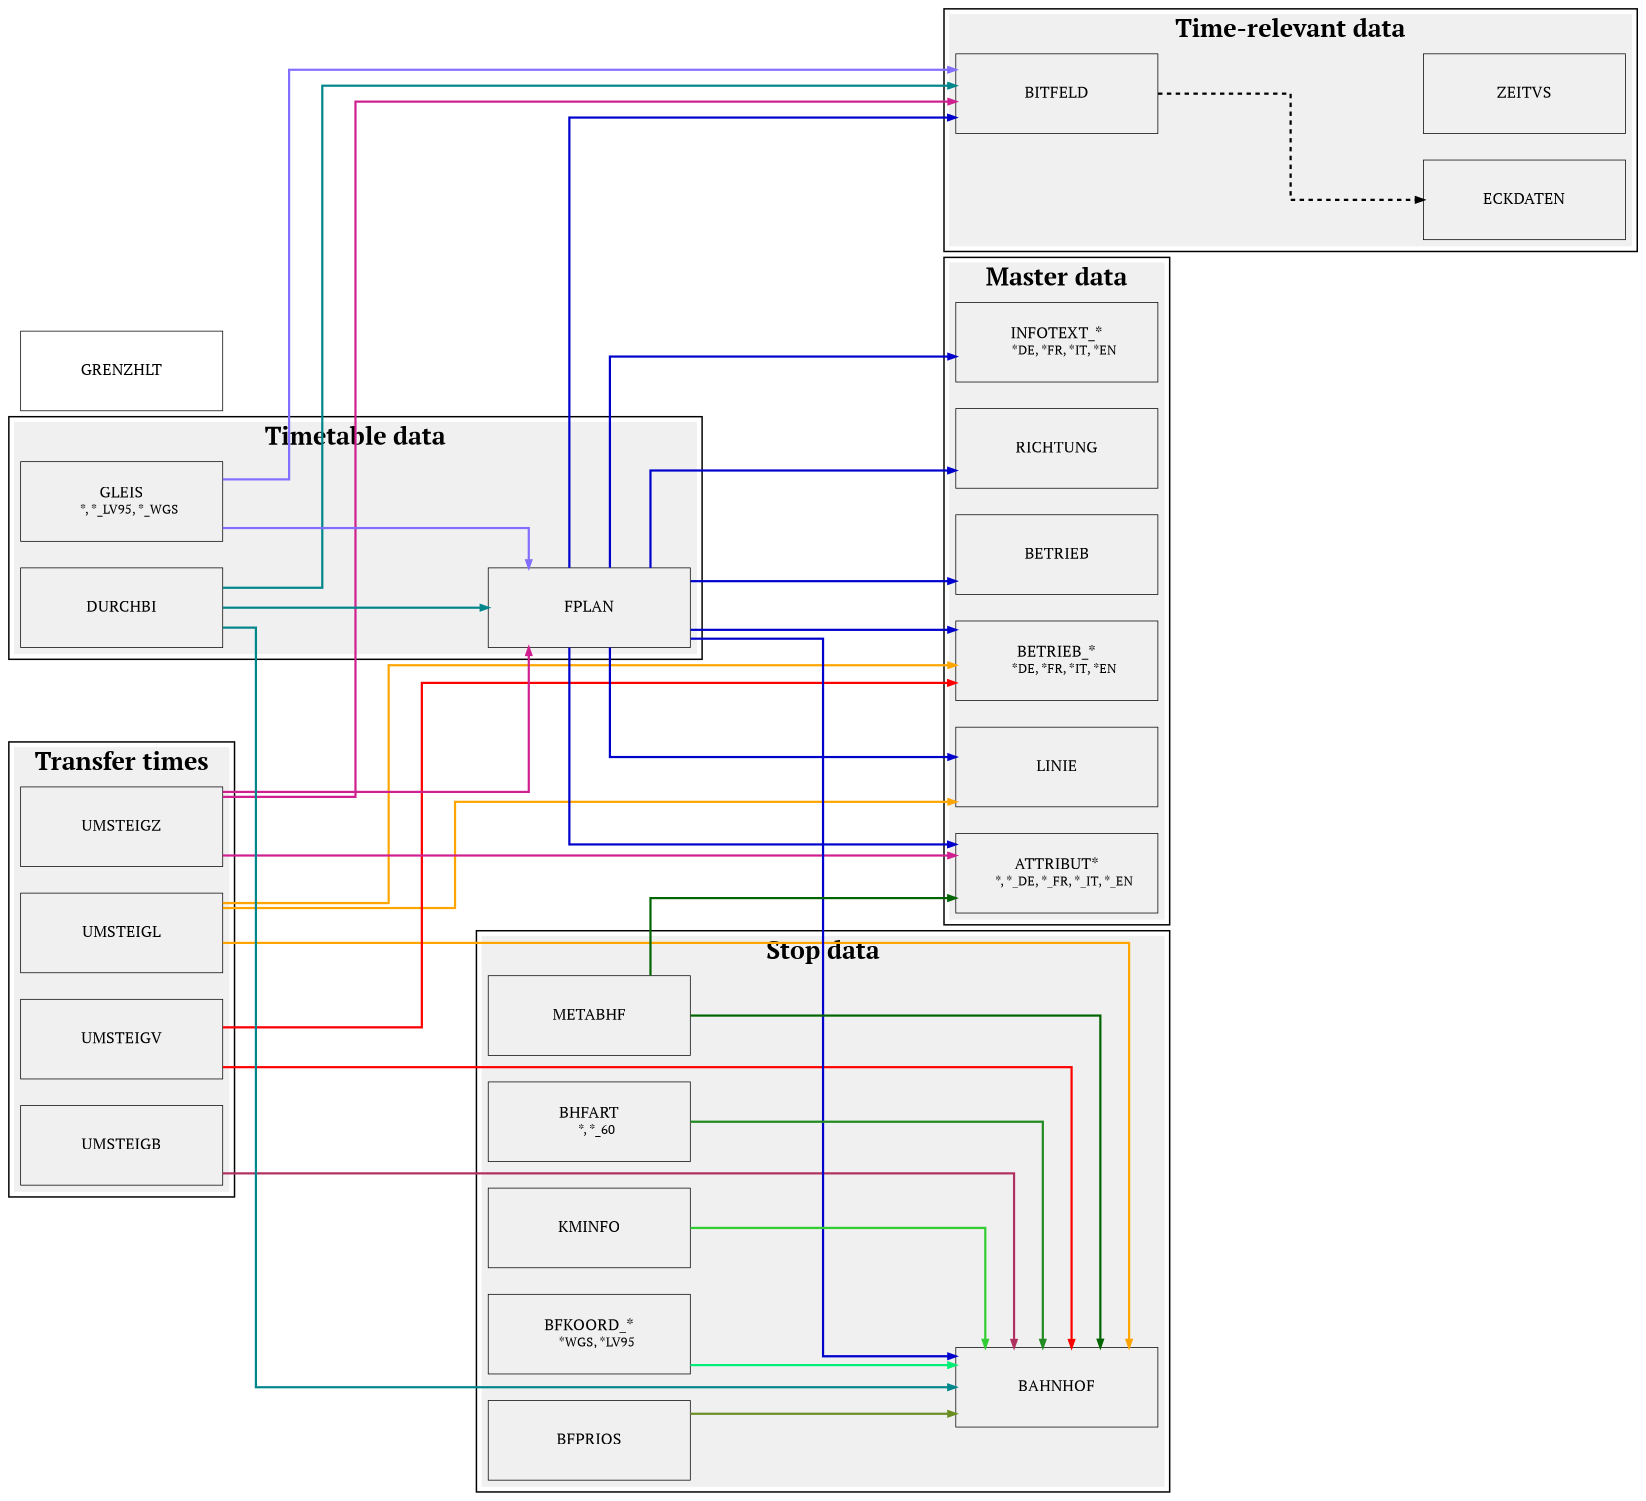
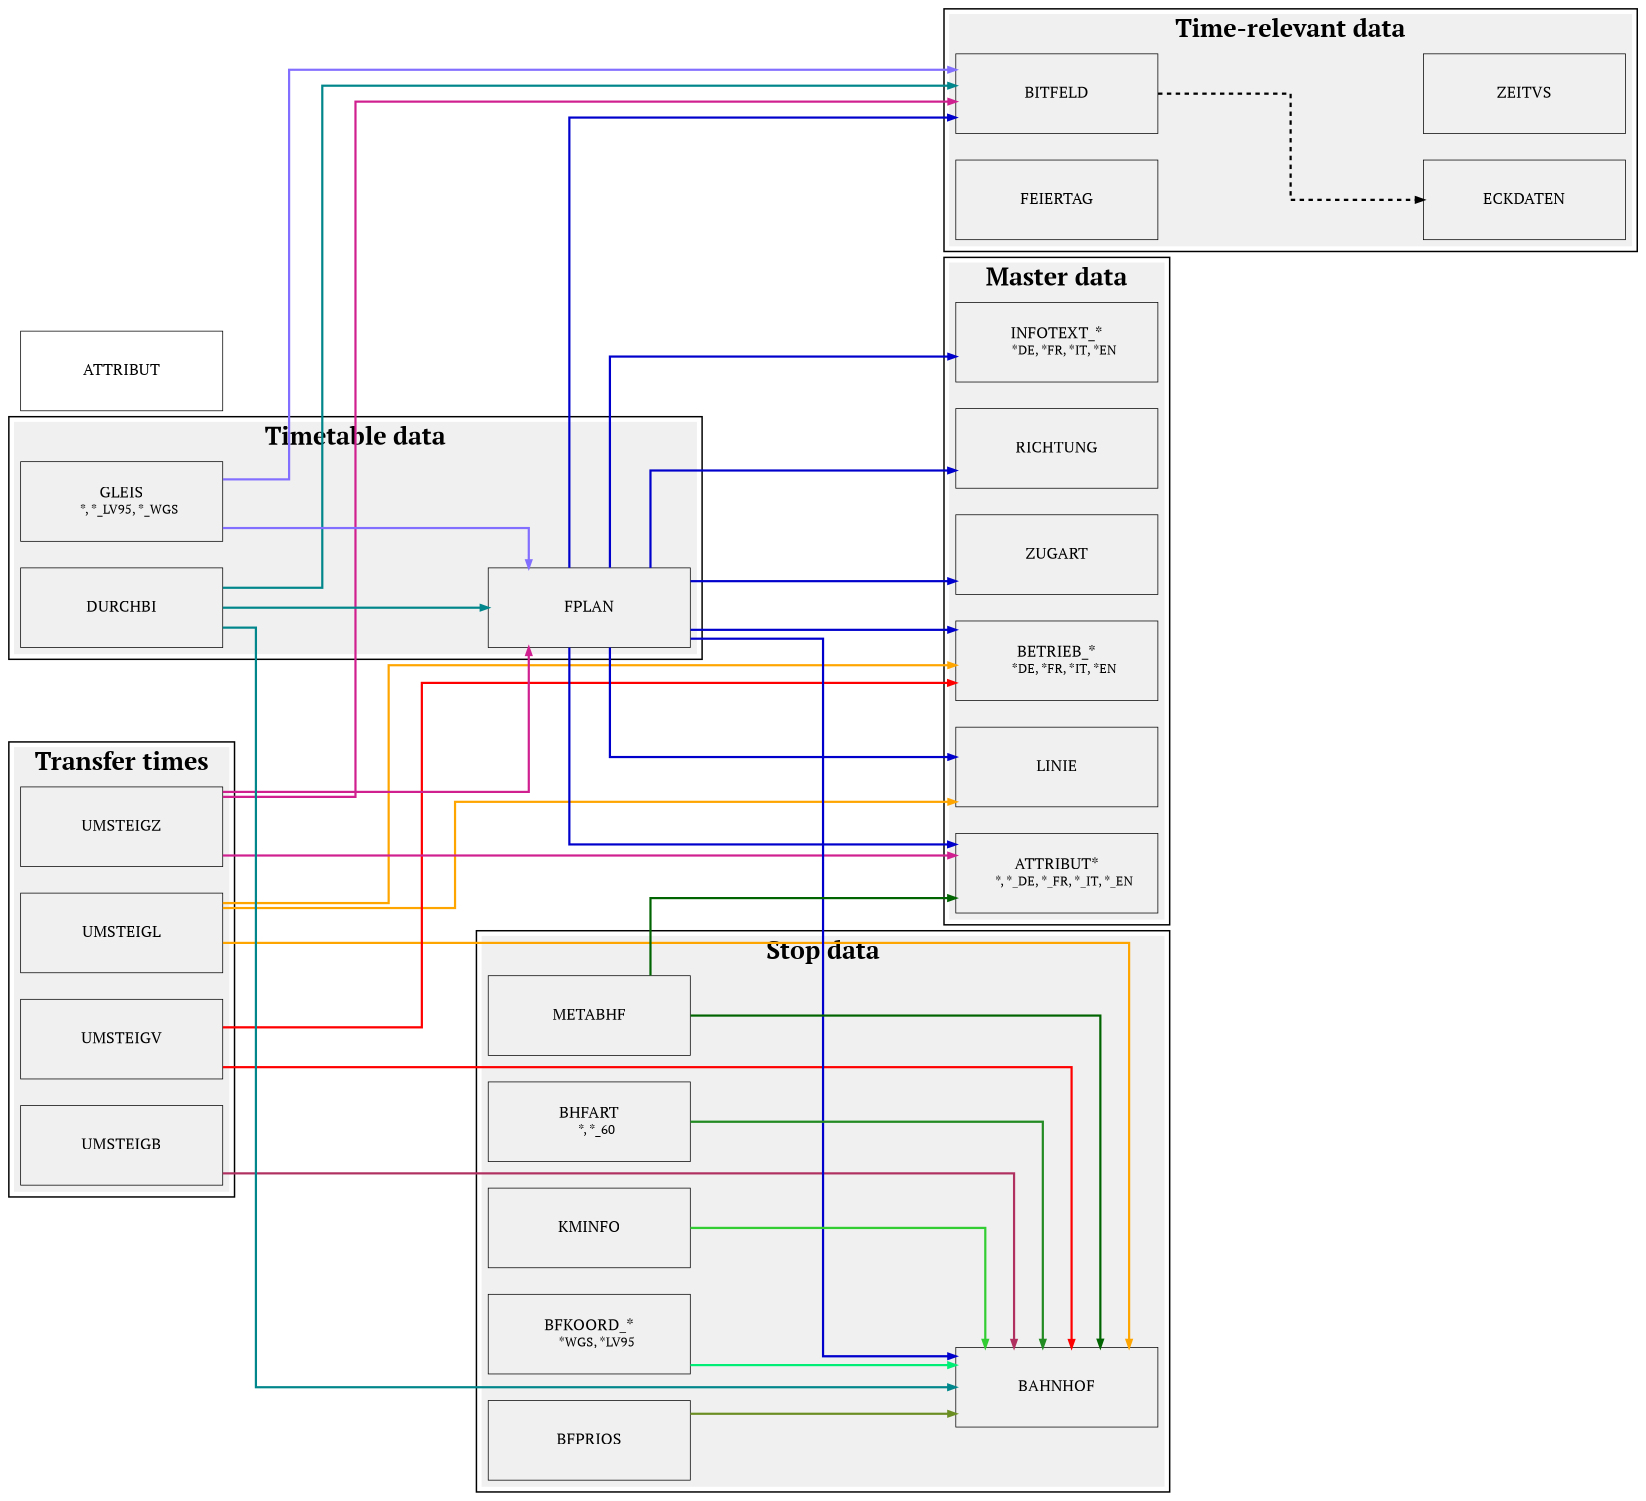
  digraph {
    fontname="PT Serif"
    nodesep=0.5
    rankdir=LR
    ranksep=5
    splines=ortho
    node [fontname="PT Serif" fontsize=22 margin=0 penwidth=1 shape=box]
    edge [color=mediumblue fontname="PT Serif" penwidth=3]
    UMSTEIGB [height=1.5 width=3.8]
    UMSTEIGL [height=1.5 width=3.8]
    UMSTEIGV [height=1.5 width=3.8]
    UMSTEIGZ [height=1.5 width=3.8]
    ECKDATEN [height=1.5 width=3.8]
    ZEITVS [height=1.5 width=3.8]
    BITFELD [height=1.5 width=3.8]
+   FEIERTAG [height=1.5 width=3.8]
    n9 [height=1.5 label=<ATTRIBUT*<BR />         <FONT POINT-SIZE="18">*, *_DE, *_FR, *_IT, *_EN</FONT>     > width=3.8]
    n10 [height=1.5 label=<BETRIEB_*<BR />         <FONT POINT-SIZE="18">*DE, *FR, *IT, *EN</FONT>     > width=3.8]
    n11 [height=1.5 label=<INFOTEXT_*<BR />         <FONT POINT-SIZE="18">*DE, *FR, *IT, *EN</FONT>     > width=3.8]
    LINIE [height=1.5 width=3.8]
    RICHTUNG [height=1.5 width=3.8]
-   ZUGART [height=1.5 width=3.8 label=BETRIEB]
+   ZUGART [height=1.5 width=3.8]
    DURCHBI [height=1.5 width=3.8]
    FPLAN [height=1.5 width=3.8]
    n17 [height=1.5 label=<GLEIS<BR />         <FONT POINT-SIZE="18">*, *_LV95, *_WGS</FONT>     > width=3.8]
    BAHNHOF [height=1.5 width=3.8]
    n19 [height=1.5 label=<BFKOORD_*<BR />         <FONT POINT-SIZE="18">*WGS, *LV95</FONT>     > width=3.8]
    BFPRIOS [height=1.5 width=3.8]
    n21 [height=1.5 label=<BHFART<BR />         <FONT POINT-SIZE="18">*, *_60</FONT>     > width=3.8]
    KMINFO [height=1.5 width=3.8]
    METABHF [height=1.5 width=3.8]
-   GRENZHLT [height=1.5 width=3.8]
+   GRENZHLT [height=1.5 width=3.8 label=ATTRIBUT]
    subgraph cluster_1 {
      color=black
      penwidth=2
      subgraph cluster_2 {
        color=gray94
        fontsize=34
        label=< <B>Transfer times</B> >
        penwidth=2
        style=filled
        UMSTEIGB
        UMSTEIGL
        UMSTEIGV
        UMSTEIGZ
      }
    }
    subgraph cluster_3 {
      color=black
      penwidth=2
      subgraph cluster_4 {
        color=gray94
        fontsize=34
        label=< <B>Time-relevant data</B> >
        penwidth=2
        style=filled
        BITFELD
+       FEIERTAG
        subgraph sub_5 {
          color=gray94
          fontsize=34
          label=< <B>Time-relevant data</B> >
          penwidth=2
          rank=same
          style=filled
          ECKDATEN
          ZEITVS
        }
      }
    }
    subgraph cluster_6 {
      color=black
      penwidth=2
      subgraph cluster_7 {
        color=gray94
        fontsize=34
        label=< <B>Master data</B> >
        penwidth=2
        style=filled
        n9
        n10
        n11
        LINIE
        RICHTUNG
        ZUGART
      }
    }
    subgraph cluster_8 {
      color=black
      penwidth=2
      subgraph cluster_9 {
        color=gray94
        fontsize=34
        label=< <B>Timetable data</B> >
        penwidth=2
        style=filled
        DURCHBI
        FPLAN
        n17
      }
    }
    subgraph cluster_10 {
      color=black
      penwidth=2
      subgraph cluster_11 {
        color=gray94
        fontsize=34
        label=< <B>Stop data</B> >
        penwidth=2
        style=filled
        BAHNHOF
        n19
        BFPRIOS
        n21
        KMINFO
        METABHF
      }
    }
    UMSTEIGB -> BAHNHOF [color=maroon]
    UMSTEIGL -> n10 [color=orange]
    UMSTEIGL -> LINIE [color=orange]
    UMSTEIGL -> BAHNHOF [color=orange]
    UMSTEIGV -> n10 [color=red constraint=false]
    UMSTEIGV -> BAHNHOF [color=red]
    UMSTEIGZ -> BITFELD [color=violetred]
    UMSTEIGZ -> n9 [color=violetred]
    UMSTEIGZ -> FPLAN [color=violetred]
    BITFELD -> ECKDATEN [style=dashed color=""]
    DURCHBI -> BITFELD [color=turquoise4]
    DURCHBI -> FPLAN [color=turquoise4]
    DURCHBI -> BAHNHOF [color=turquoise4]
    FPLAN -> BITFELD
    FPLAN -> n9
    FPLAN -> n10
    FPLAN -> n11
    FPLAN -> LINIE
    FPLAN -> RICHTUNG
    FPLAN -> ZUGART
    FPLAN -> BAHNHOF
    n17 -> BITFELD [color=slateblue1]
    n17 -> FPLAN [color=slateblue1]
    n19 -> BAHNHOF [color=springgreen2]
    BFPRIOS -> BAHNHOF [color=olivedrab]
    n21 -> BAHNHOF [color=forestgreen]
    KMINFO -> BAHNHOF [color=limegreen]
    METABHF -> n9 [color=darkgreen]
    METABHF -> BAHNHOF [color=darkgreen]
  }
